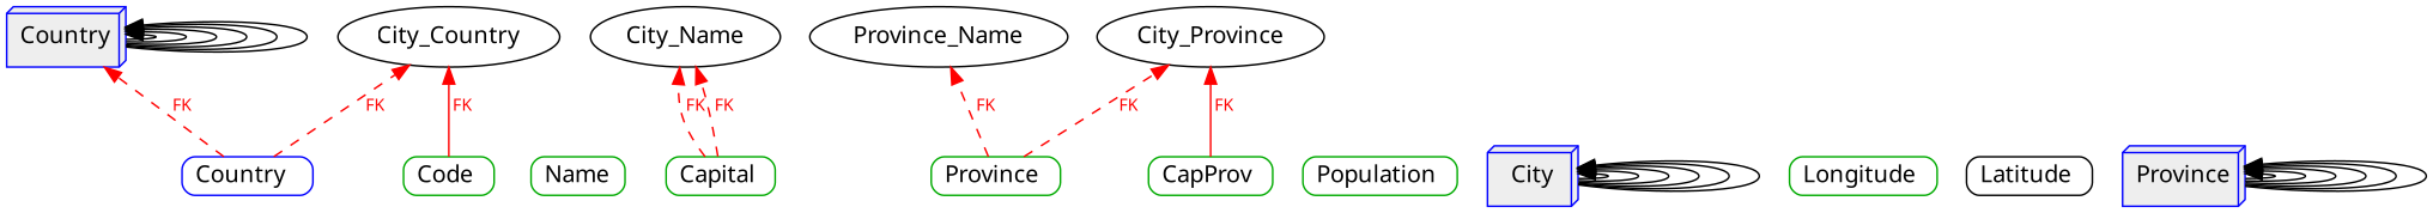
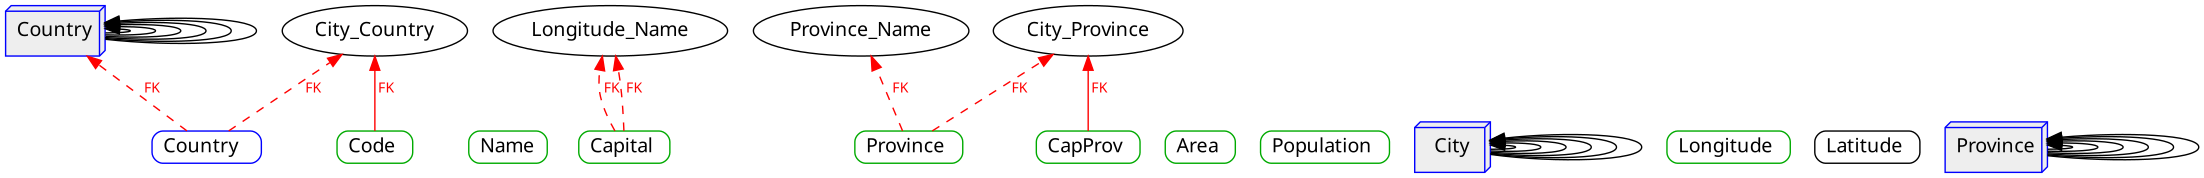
  digraph {
    fontname="Noto Sans"
    rankdir=BT
    node [color="#00AA00" fontname="Noto Sans" shape=box style=rounded dir=none]
    edge [fontname="Noto Sans"]
    Country [color="#0000FF" fillcolor="#EEEEEE" shape=box3d style=filled dir=""]
    n2 [height=0 label=Name width=0]
    n3 [height=0 label="Code " width=0]
    City_Country [color="" shape="" style="" dir=""]
    n5 [height=0 label="Capital " width=0]
-   City_Name [color="" shape="" style="" dir=""]
+   City_Name [label=Longitude_Name color="" shape="" style="" dir=""]
    n7 [height=0 label="Province " width=0]
    City_Province [color="" shape="" style="" dir=""]
    Province_Name [color="" shape="" style="" dir=""]
+   n10 [height=0 label="Area " width=0]
    n11 [height=0 label="Population " width=0]
    City [color="#0000FF" fillcolor="#EEEEEE" shape=box3d style=filled dir=""]
    n13 [color="#0000FF" height=0 label="Country  " width=0]
    n14 [height=0 label="Longitude " width=0]
    n15 [color=black height=0 label="Latitude " width=0]
    Province [color="#0000FF" fillcolor="#EEEEEE" shape=box3d style=filled dir=""]
    n17 [height=0 label="CapProv " width=0]
    Country -> Country
    Country -> Country
    Country -> Country
    Country -> Country
    Country -> Country
    Country -> Country
    n3 -> City_Country [color=red dir=foward fontcolor=red fontsize=10 label=" FK" style=solid]
    n5 -> City_Name [color=red dir=foward fontcolor=red fontsize=10 label=" FK" style=dashed]
    n5 -> City_Name [color=red dir=foward fontcolor=red fontsize=10 label=" FK" style=dashed]
    n7 -> City_Province [color=red dir=foward fontcolor=red fontsize=10 label=" FK" style=dashed]
    n7 -> Province_Name [color=red dir=foward fontcolor=red fontsize=10 label=" FK" style=dashed]
    City -> City
    City -> City
    City -> City
    City -> City
    City -> City
    City -> City
    n13 -> Country [color=red dir=foward fontcolor=red fontsize=10 label=" FK" style=dashed]
    n13 -> City_Country [color=red dir=foward fontcolor=red fontsize=10 label=" FK" style=dashed]
    Province -> Province
    Province -> Province
    Province -> Province
    Province -> Province
    Province -> Province
    Province -> Province
    n17 -> City_Province [color=red dir=foward fontcolor=red fontsize=10 label=" FK" style=solid]
  }
